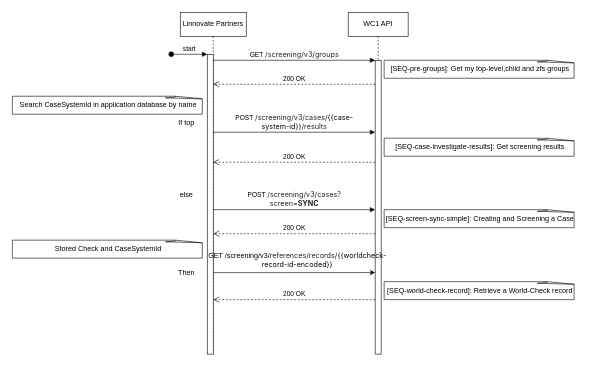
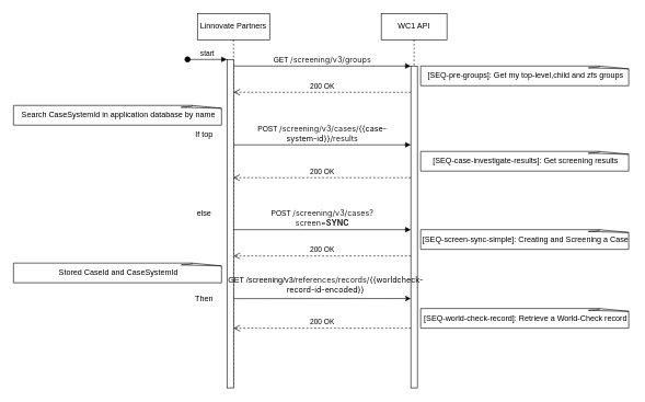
  <mxCell id="0" />
  <mxCell id="1" parent="0" />
  <mxCell id="2" value="Linnovate Partners" style="shape=umlLifeline;perimeter=lifelinePerimeter;whiteSpace=wrap;html=1;container=0;dropTarget=0;collapsible=0;recursiveResize=0;outlineConnect=0;portConstraint=eastwest;newEdgeStyle={&quot;edgeStyle&quot;:&quot;elbowEdgeStyle&quot;,&quot;elbow&quot;:&quot;vertical&quot;,&quot;curved&quot;:0,&quot;rounded&quot;:0};" parent="1" vertex="1"><mxGeometry x="300" y="20" width="110" height="570" as="geometry" /></mxCell>
  <mxCell id="3" value="" style="html=1;points=[];perimeter=orthogonalPerimeter;outlineConnect=0;targetShapes=umlLifeline;portConstraint=eastwest;newEdgeStyle={&quot;edgeStyle&quot;:&quot;elbowEdgeStyle&quot;,&quot;elbow&quot;:&quot;vertical&quot;,&quot;curved&quot;:0,&quot;rounded&quot;:0};" parent="2" vertex="1"><mxGeometry x="45" y="70" width="10" height="500" as="geometry" /></mxCell>
  <mxCell id="4" value="start" style="html=1;verticalAlign=bottom;startArrow=oval;endArrow=block;startSize=8;edgeStyle=elbowEdgeStyle;elbow=vertical;curved=0;rounded=0;" parent="2" target="3" edge="1"><mxGeometry relative="1" as="geometry"><mxPoint x="-15" y="70" as="sourcePoint" /></mxGeometry></mxCell>
  <mxCell id="5" value="WC1 API" style="shape=umlLifeline;perimeter=lifelinePerimeter;whiteSpace=wrap;html=1;container=0;dropTarget=0;collapsible=0;recursiveResize=0;outlineConnect=0;portConstraint=eastwest;newEdgeStyle={&quot;edgeStyle&quot;:&quot;elbowEdgeStyle&quot;,&quot;elbow&quot;:&quot;vertical&quot;,&quot;curved&quot;:0,&quot;rounded&quot;:0};" parent="1" vertex="1"><mxGeometry x="580" y="20" width="100" height="570" as="geometry" /></mxCell>
  <mxCell id="6" value="" style="html=1;points=[];perimeter=orthogonalPerimeter;outlineConnect=0;targetShapes=umlLifeline;portConstraint=eastwest;newEdgeStyle={&quot;edgeStyle&quot;:&quot;elbowEdgeStyle&quot;,&quot;elbow&quot;:&quot;vertical&quot;,&quot;curved&quot;:0,&quot;rounded&quot;:0};" parent="5" vertex="1"><mxGeometry x="45" y="80" width="10" height="490" as="geometry" /></mxCell>
  <mxCell id="7" value="GET&amp;nbsp;&lt;span style=&quot;color: rgb(33, 33, 33); font-family: Inter, system-ui, -apple-system, BlinkMacSystemFont, &amp;quot;Segoe UI&amp;quot;, Roboto, Oxygen, Ubuntu, Cantarell, &amp;quot;Fira Sans&amp;quot;, &amp;quot;Droid Sans&amp;quot;, Helvetica, Arial, sans-serif; font-size: 12px; text-align: left; white-space: pre-wrap;&quot;&gt;/screening/v3/&lt;/span&gt;&lt;span style=&quot;color: rgb(33, 33, 33); font-family: Inter, system-ui, -apple-system, BlinkMacSystemFont, &amp;quot;Segoe UI&amp;quot;, Roboto, Oxygen, Ubuntu, Cantarell, &amp;quot;Fira Sans&amp;quot;, &amp;quot;Droid Sans&amp;quot;, Helvetica, Arial, sans-serif; font-size: 12px; text-align: left; white-space: pre-wrap;&quot;&gt;groups&lt;/span&gt;" style="html=1;verticalAlign=bottom;endArrow=block;edgeStyle=elbowEdgeStyle;elbow=vertical;curved=0;rounded=0;" parent="1" source="3" target="6" edge="1"><mxGeometry relative="1" as="geometry"><mxPoint x="465" y="110" as="sourcePoint" /><Array as="points"><mxPoint x="450" y="100" /></Array></mxGeometry></mxCell>
  <mxCell id="8" value="[SEQ-pre-groups]: Get my top-level,child and zfs groups" style="whiteSpace=wrap;html=1;shape=mxgraph.basic.document" vertex="1" parent="1"><mxGeometry x="640" y="100" width="320" height="30" as="geometry" /></mxCell>
  <mxCell id="9" value="200 OK" style="html=1;verticalAlign=bottom;endArrow=open;dashed=1;endSize=8;curved=0;rounded=0;" edge="1" parent="1"><mxGeometry relative="1" as="geometry"><mxPoint x="625" y="140" as="sourcePoint" /><mxPoint x="354.929" y="140" as="targetPoint" /><Array as="points"><mxPoint x="510" y="140" /></Array></mxGeometry></mxCell>
  <mxCell id="10" value="Search CaseSystemId in application database by name" style="whiteSpace=wrap;html=1;shape=mxgraph.basic.document" vertex="1" parent="1"><mxGeometry x="20" y="160" width="320" height="30" as="geometry" /></mxCell>
  <mxCell id="11" value="If top" style="text;html=1;align=center;verticalAlign=middle;resizable=0;points=[];autosize=1;strokeColor=none;fillColor=none;" vertex="1" parent="1"><mxGeometry x="280" y="190" width="60" height="30" as="geometry" /></mxCell>
  <mxCell id="12" value="POST&amp;nbsp;&lt;span style=&quot;color: rgb(33, 33, 33); font-family: Inter, system-ui, -apple-system, BlinkMacSystemFont, &amp;quot;Segoe UI&amp;quot;, Roboto, Oxygen, Ubuntu, Cantarell, &amp;quot;Fira Sans&amp;quot;, &amp;quot;Droid Sans&amp;quot;, Helvetica, Arial, sans-serif; font-size: 12px; text-align: left; white-space: pre-wrap;&quot;&gt;/screening/v3/&lt;/span&gt;&lt;span style=&quot;color: rgb(33, 33, 33); font-family: Inter, system-ui, -apple-system, BlinkMacSystemFont, &amp;quot;Segoe UI&amp;quot;, Roboto, Oxygen, Ubuntu, Cantarell, &amp;quot;Fira Sans&amp;quot;, &amp;quot;Droid Sans&amp;quot;, Helvetica, Arial, sans-serif; font-size: 12px; text-align: left; white-space: pre-wrap;&quot; data-offset-key=&quot;82i00-3-0&quot;&gt;cases/&lt;/span&gt;&lt;span style=&quot;padding: var(--spacing-zero) 2px 1px; margin: var(--spacing-zero) 1px; border-radius: var(--border-radius-default); font-size: 12px; cursor: text; background: var(--background-color-secondary); color: var(--content-color-info); border: 1px solid var(--border-color-default); font-family: Inter, system-ui, -apple-system, BlinkMacSystemFont, &amp;quot;Segoe UI&amp;quot;, Roboto, Oxygen, Ubuntu, Cantarell, &amp;quot;Fira Sans&amp;quot;, &amp;quot;Droid Sans&amp;quot;, Helvetica, Arial, sans-serif; text-align: left; white-space: pre-wrap;&quot; aria-expanded=&quot;false&quot; data-testid=&quot;resolvedVariable&quot; class=&quot;inlineVariable resolvedVariable&quot; spellcheck=&quot;false&quot;&gt;{{case-system-id}}&lt;/span&gt;&lt;span style=&quot;color: rgb(33, 33, 33); font-family: Inter, system-ui, -apple-system, BlinkMacSystemFont, &amp;quot;Segoe UI&amp;quot;, Roboto, Oxygen, Ubuntu, Cantarell, &amp;quot;Fira Sans&amp;quot;, &amp;quot;Droid Sans&amp;quot;, Helvetica, Arial, sans-serif; font-size: 12px; text-align: left; white-space: pre-wrap;&quot; data-offset-key=&quot;82i00-5-0&quot;&gt;/results&lt;/span&gt;" style="html=1;verticalAlign=bottom;endArrow=block;edgeStyle=elbowEdgeStyle;elbow=vertical;curved=0;rounded=0;" edge="1" parent="1" source="3" target="6"><mxGeometry relative="1" as="geometry"><mxPoint x="360" y="220" as="sourcePoint" /><Array as="points"><mxPoint x="460" y="220" /></Array><mxPoint x="620" y="220" as="targetPoint" /></mxGeometry></mxCell>
  <mxCell id="13" value="[SEQ-case-investigate-results]: Get screening results" style="whiteSpace=wrap;html=1;shape=mxgraph.basic.document" vertex="1" parent="1"><mxGeometry x="640" y="230" width="320" height="30" as="geometry" /></mxCell>
  <mxCell id="14" value="POST&amp;nbsp;&lt;span style=&quot;color: rgb(33, 33, 33); font-family: Inter, system-ui, -apple-system, BlinkMacSystemFont, &amp;quot;Segoe UI&amp;quot;, Roboto, Oxygen, Ubuntu, Cantarell, &amp;quot;Fira Sans&amp;quot;, &amp;quot;Droid Sans&amp;quot;, Helvetica, Arial, sans-serif; font-size: 12px; text-align: left; white-space: pre-wrap;&quot;&gt;/screening/v3/&lt;/span&gt;&lt;span style=&quot;color: rgb(33, 33, 33); font-family: Inter, system-ui, -apple-system, BlinkMacSystemFont, &amp;quot;Segoe UI&amp;quot;, Roboto, Oxygen, Ubuntu, Cantarell, &amp;quot;Fira Sans&amp;quot;, &amp;quot;Droid Sans&amp;quot;, Helvetica, Arial, sans-serif; font-size: 12px; text-align: left; white-space: pre-wrap;&quot;&gt;cases?screen=&lt;b&gt;SYNC&lt;/b&gt;&lt;/span&gt;" style="html=1;verticalAlign=bottom;endArrow=block;edgeStyle=elbowEdgeStyle;elbow=vertical;curved=0;rounded=0;" edge="1" parent="1"><mxGeometry relative="1" as="geometry"><mxPoint x="355" y="349.17" as="sourcePoint" /><Array as="points"><mxPoint x="455" y="349.17" /></Array><mxPoint x="625" y="349.17" as="targetPoint" /></mxGeometry></mxCell>
  <mxCell id="15" value="200 OK" style="html=1;verticalAlign=bottom;endArrow=open;dashed=1;endSize=8;curved=0;rounded=0;" edge="1" parent="1"><mxGeometry relative="1" as="geometry"><mxPoint x="625" y="389.17" as="sourcePoint" /><mxPoint x="355" y="389.17" as="targetPoint" /></mxGeometry></mxCell>
  <mxCell id="16" value="[SEQ-screen-sync-simple]: Creating and Screening a Case" style="whiteSpace=wrap;html=1;shape=mxgraph.basic.document" vertex="1" parent="1"><mxGeometry x="640" y="349.17" width="320" height="30" as="geometry" /></mxCell>
- <mxCell id="17" value="Stored Check and CaseSystemId" style="whiteSpace=wrap;html=1;shape=mxgraph.basic.document" vertex="1" parent="1"><mxGeometry x="20" y="400" width="320" height="30" as="geometry" /></mxCell>
+ <mxCell id="17" value="Stored CaseId and CaseSystemId" style="whiteSpace=wrap;html=1;shape=mxgraph.basic.document" vertex="1" parent="1"><mxGeometry x="20" y="400" width="320" height="30" as="geometry" /></mxCell>
  <mxCell id="18" value="" style="edgeStyle=elbowEdgeStyle;rounded=0;orthogonalLoop=1;jettySize=auto;html=1;elbow=vertical;curved=0;" edge="1" parent="1"><mxGeometry relative="1" as="geometry"><mxPoint x="355" y="454.17" as="sourcePoint" /><mxPoint x="625" y="454.17" as="targetPoint" /></mxGeometry></mxCell>
  <mxCell id="19" value="GET /screening/v3/&lt;span style=&quot;color: rgb(33, 33, 33); font-family: Inter, system-ui, -apple-system, BlinkMacSystemFont, &amp;quot;Segoe UI&amp;quot;, Roboto, Oxygen, Ubuntu, Cantarell, &amp;quot;Fira Sans&amp;quot;, &amp;quot;Droid Sans&amp;quot;, Helvetica, Arial, sans-serif; text-align: left; white-space: pre-wrap; background-color: rgb(255, 255, 255);&quot; data-offset-key=&quot;cosfb-3-0&quot;&gt;&lt;span data-text=&quot;true&quot;&gt;references/records/&lt;/span&gt;&lt;/span&gt;&lt;span style=&quot;padding: var(--spacing-zero) 2px 1px; margin: var(--spacing-zero) 1px; border-radius: var(--border-radius-default); cursor: text; background: var(--background-color-secondary); color: var(--content-color-info); border: 1px solid var(--border-color-default); font-family: Inter, system-ui, -apple-system, BlinkMacSystemFont, &amp;quot;Segoe UI&amp;quot;, Roboto, Oxygen, Ubuntu, Cantarell, &amp;quot;Fira Sans&amp;quot;, &amp;quot;Droid Sans&amp;quot;, Helvetica, Arial, sans-serif; text-align: left; white-space: pre-wrap;&quot; aria-expanded=&quot;false&quot; data-testid=&quot;resolvedVariable&quot; class=&quot;inlineVariable resolvedVariable&quot; spellcheck=&quot;false&quot;&gt;{{worldcheck-record-id-encoded}}&lt;/span&gt;" style="text;html=1;align=center;verticalAlign=middle;resizable=0;points=[];autosize=1;strokeColor=none;fillColor=none;" vertex="1" parent="1"><mxGeometry x="290" y="419.17" width="410" height="30" as="geometry" /></mxCell>
  <mxCell id="20" value="[SEQ-world-check-record]: Retrieve a World-Check record" style="whiteSpace=wrap;html=1;shape=mxgraph.basic.document" vertex="1" parent="1"><mxGeometry x="640" y="469.17" width="320" height="30" as="geometry" /></mxCell>
  <mxCell id="21" value="200 OK" style="html=1;verticalAlign=bottom;endArrow=open;dashed=1;endSize=8;curved=0;rounded=0;" edge="1" parent="1"><mxGeometry relative="1" as="geometry"><mxPoint x="625" y="499.17" as="sourcePoint" /><mxPoint x="355" y="499.17" as="targetPoint" /></mxGeometry></mxCell>
  <mxCell id="22" value="200 OK" style="html=1;verticalAlign=bottom;endArrow=open;dashed=1;endSize=8;curved=0;rounded=0;" edge="1" parent="1"><mxGeometry relative="1" as="geometry"><mxPoint x="625" y="270" as="sourcePoint" /><mxPoint x="354.667" y="270" as="targetPoint" /></mxGeometry></mxCell>
  <mxCell id="23" value="else" style="text;html=1;align=center;verticalAlign=middle;resizable=0;points=[];autosize=1;strokeColor=none;fillColor=none;" vertex="1" parent="1"><mxGeometry x="285" y="310" width="50" height="30" as="geometry" /></mxCell>
  <mxCell id="24" value="Then" style="text;html=1;align=center;verticalAlign=middle;resizable=0;points=[];autosize=1;strokeColor=none;fillColor=none;" vertex="1" parent="1"><mxGeometry x="285" y="439.17" width="50" height="30" as="geometry" /></mxCell>
